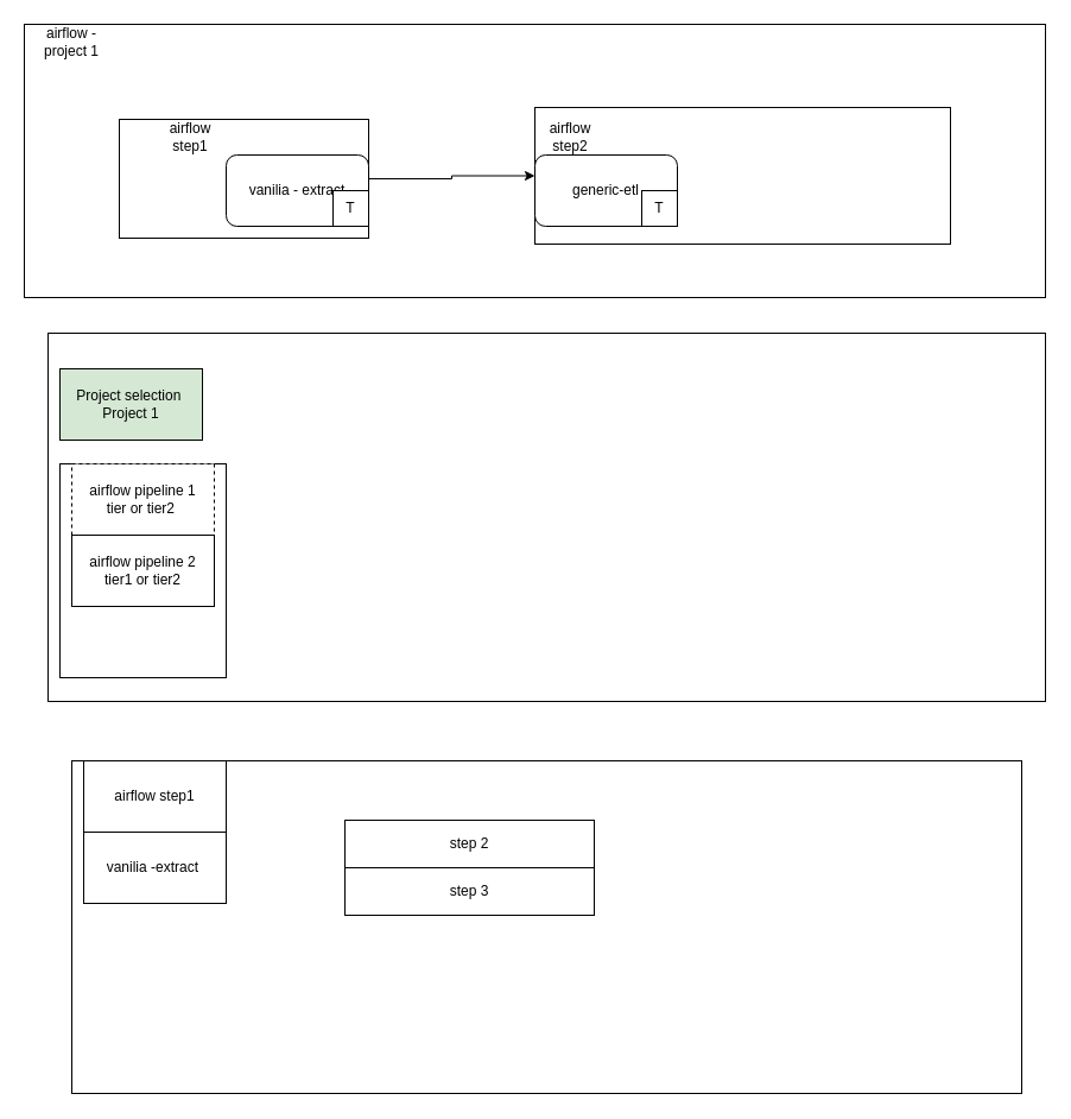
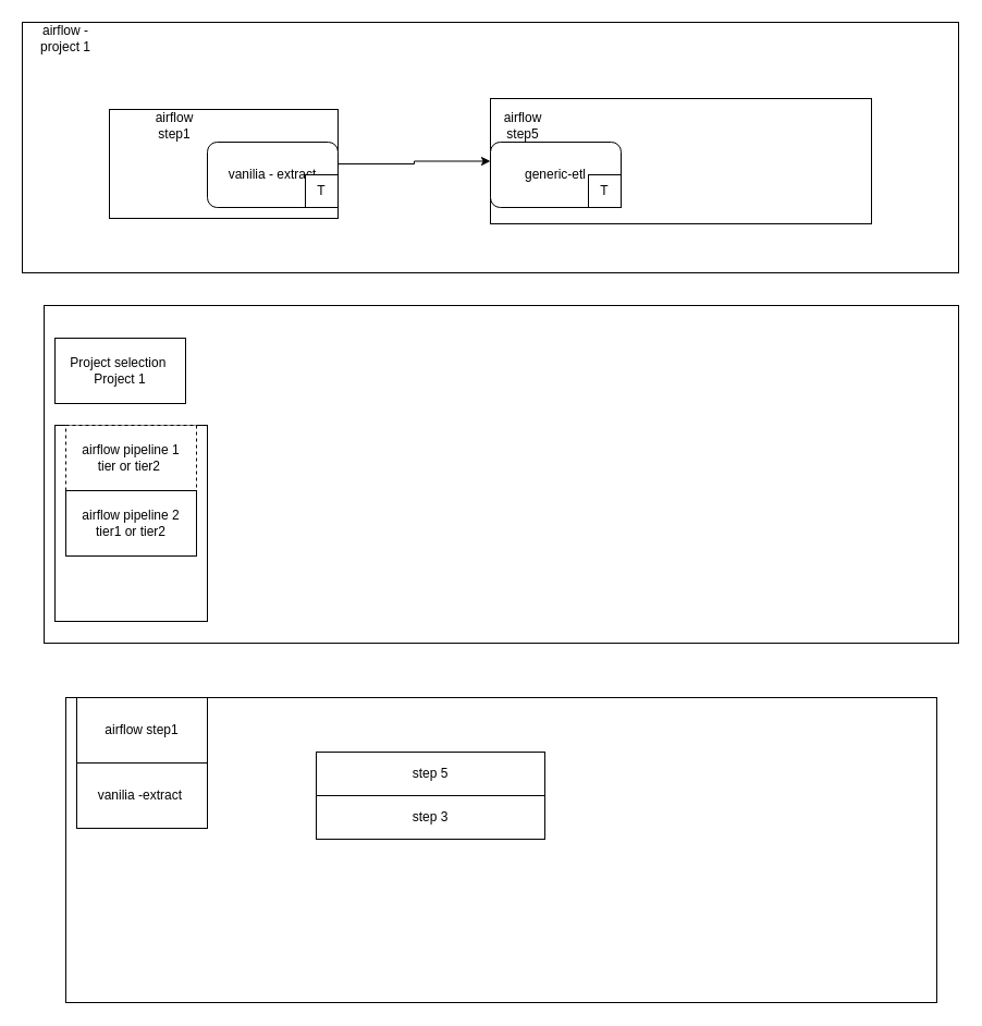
  <mxCell id="0" />
  <mxCell id="1" parent="0" />
  <mxCell id="2" value="" style="rounded=0;whiteSpace=wrap;html=1;" vertex="1" parent="1"><mxGeometry x="20" y="20" width="860" height="230" as="geometry" /></mxCell>
  <mxCell id="3" value="" style="edgeStyle=orthogonalEdgeStyle;rounded=0;orthogonalLoop=1;jettySize=auto;html=1;" edge="1" parent="1" source="4" target="5"><mxGeometry relative="1" as="geometry" /></mxCell>
  <mxCell id="4" value="" style="rounded=0;whiteSpace=wrap;html=1;" vertex="1" parent="1"><mxGeometry x="100" y="100" width="210" height="100" as="geometry" /></mxCell>
  <mxCell id="5" value="" style="rounded=0;whiteSpace=wrap;html=1;" vertex="1" parent="1"><mxGeometry x="450" y="90" width="350" height="115" as="geometry" /></mxCell>
  <mxCell id="6" value="airflow - project 1" style="text;html=1;strokeColor=none;fillColor=none;align=center;verticalAlign=middle;whiteSpace=wrap;rounded=0;" vertex="1" parent="1"><mxGeometry x="30" y="20" width="60" height="30" as="geometry" /></mxCell>
  <mxCell id="7" value="airflow step1" style="text;html=1;strokeColor=none;fillColor=none;align=center;verticalAlign=middle;whiteSpace=wrap;rounded=0;" vertex="1" parent="1"><mxGeometry x="130" y="100" width="60" height="30" as="geometry" /></mxCell>
- <mxCell id="8" value="airflow step2" style="text;html=1;strokeColor=none;fillColor=none;align=center;verticalAlign=middle;whiteSpace=wrap;rounded=0;" vertex="1" parent="1"><mxGeometry x="450" y="100" width="60" height="30" as="geometry" /></mxCell>
+ <mxCell id="8" value="airflow step5" style="text;html=1;strokeColor=none;fillColor=none;align=center;verticalAlign=middle;whiteSpace=wrap;rounded=0;" vertex="1" parent="1"><mxGeometry x="450" y="100" width="60" height="30" as="geometry" /></mxCell>
  <mxCell id="9" value="vanilia - extract" style="rounded=1;whiteSpace=wrap;html=1;" vertex="1" parent="1"><mxGeometry x="190" y="130" width="120" height="60" as="geometry" /></mxCell>
  <mxCell id="10" value="generic-etl" style="rounded=1;whiteSpace=wrap;html=1;" vertex="1" parent="1"><mxGeometry x="450" y="130" width="120" height="60" as="geometry" /></mxCell>
  <mxCell id="11" value="T" style="rounded=0;whiteSpace=wrap;html=1;" vertex="1" parent="1"><mxGeometry x="280" y="160" width="30" height="30" as="geometry" /></mxCell>
  <mxCell id="12" value="T" style="rounded=0;whiteSpace=wrap;html=1;" vertex="1" parent="1"><mxGeometry x="540" y="160" width="30" height="30" as="geometry" /></mxCell>
  <mxCell id="13" value="" style="rounded=0;whiteSpace=wrap;html=1;" vertex="1" parent="1"><mxGeometry x="40" y="280" width="840" height="310" as="geometry" /></mxCell>
- <mxCell id="14" value="Project selection&amp;nbsp;&lt;br&gt;Project 1" style="rounded=0;whiteSpace=wrap;html=1;fillColor=#d5e8d4;" vertex="1" parent="1"><mxGeometry x="50" y="310" width="120" height="60" as="geometry" /></mxCell>
+ <mxCell id="14" value="Project selection&amp;nbsp;&lt;br&gt;Project 1" style="rounded=0;whiteSpace=wrap;html=1;" vertex="1" parent="1"><mxGeometry x="50" y="310" width="120" height="60" as="geometry" /></mxCell>
  <mxCell id="15" value="" style="rounded=0;whiteSpace=wrap;html=1;" vertex="1" parent="1"><mxGeometry x="50" y="390" width="140" height="180" as="geometry" /></mxCell>
  <mxCell id="16" value="airflow pipeline 1&lt;br&gt;tier or tier2&amp;nbsp;" style="rounded=0;whiteSpace=wrap;html=1;dashed=1;" vertex="1" parent="1"><mxGeometry x="60" y="390" width="120" height="60" as="geometry" /></mxCell>
  <mxCell id="17" value="airflow pipeline 2&lt;br&gt;tier1 or tier2" style="rounded=0;whiteSpace=wrap;html=1;" vertex="1" parent="1"><mxGeometry x="60" y="450" width="120" height="60" as="geometry" /></mxCell>
  <mxCell id="18" value="" style="rounded=0;whiteSpace=wrap;html=1;" vertex="1" parent="1"><mxGeometry x="60" y="640" width="800" height="280" as="geometry" /></mxCell>
  <mxCell id="19" value="airflow step1" style="rounded=0;whiteSpace=wrap;html=1;" vertex="1" parent="1"><mxGeometry x="70" y="640" width="120" height="60" as="geometry" /></mxCell>
  <mxCell id="20" value="vanilia -extract&amp;nbsp;" style="rounded=0;whiteSpace=wrap;html=1;" vertex="1" parent="1"><mxGeometry x="70" y="700" width="120" height="60" as="geometry" /></mxCell>
- <mxCell id="21" value="step 2" style="rounded=0;whiteSpace=wrap;html=1;" vertex="1" parent="1"><mxGeometry x="290" y="690" width="210" height="40" as="geometry" /></mxCell>
+ <mxCell id="21" value="step 5" style="rounded=0;whiteSpace=wrap;html=1;" vertex="1" parent="1"><mxGeometry x="290" y="690" width="210" height="40" as="geometry" /></mxCell>
  <mxCell id="22" value="step 3" style="rounded=0;whiteSpace=wrap;html=1;" vertex="1" parent="1"><mxGeometry x="290" y="730" width="210" height="40" as="geometry" /></mxCell>
